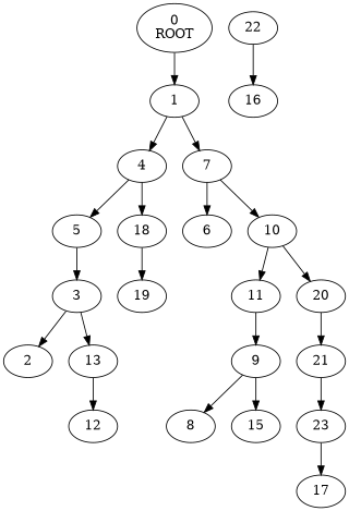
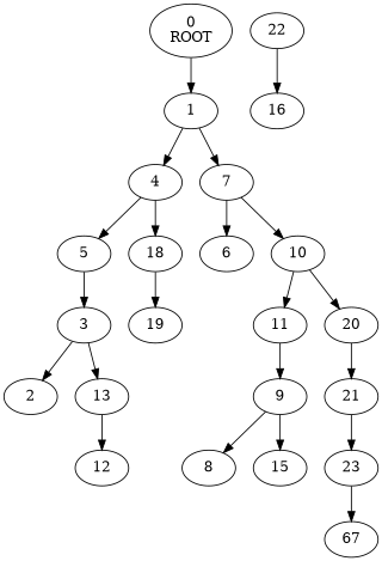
  digraph {
    rankdir=TB
    n1 [label="0\nROOT"]
    1
    4
    7
    5
    18
    6
    10
    3
    2
    13
    12
    19
    11
    20
    9
    8
    15
    21
    22
    16
    23
-   17
+   17 [label=67]
    n1 -> 1
    1 -> 4
    1 -> 7
    4 -> 5
    4 -> 18
    7 -> 6
    7 -> 10
    5 -> 3
    18 -> 19
    10 -> 11
    10 -> 20
    3 -> 2
    3 -> 13
    13 -> 12
    11 -> 9
    20 -> 21
    9 -> 8
    9 -> 15
    21 -> 23
    22 -> 16
    23 -> 17
  }
